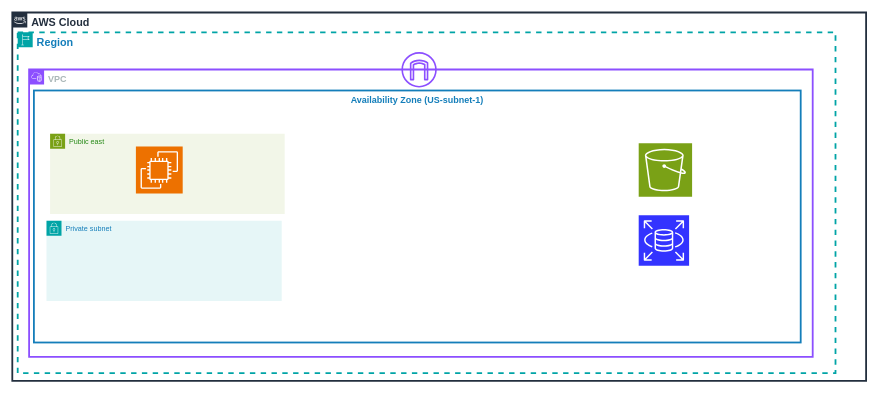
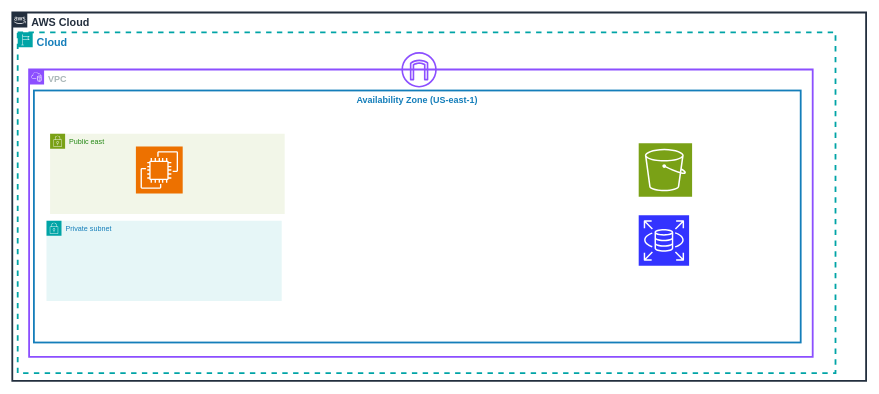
  <mxCell id="0" />
  <mxCell id="1" parent="0" />
  <mxCell id="2" value="&lt;b&gt;&lt;font style=&quot;font-size: 18px;&quot;&gt;AWS Cloud&lt;/font&gt;&lt;/b&gt;" style="points=[[0,0],[0.25,0],[0.5,0],[0.75,0],[1,0],[1,0.25],[1,0.5],[1,0.75],[1,1],[0.75,1],[0.5,1],[0.25,1],[0,1],[0,0.75],[0,0.5],[0,0.25]];outlineConnect=0;gradientColor=none;html=1;whiteSpace=wrap;fontSize=12;fontStyle=0;container=1;pointerEvents=0;collapsible=0;recursiveResize=0;shape=mxgraph.aws4.group;grIcon=mxgraph.aws4.group_aws_cloud_alt;strokeColor=#232F3E;fillColor=none;verticalAlign=top;align=left;spacingLeft=30;fontColor=#232F3E;strokeWidth=3;" parent="1" vertex="1"><mxGeometry x="20" y="20" width="1423" height="614" as="geometry" /></mxCell>
- <mxCell id="3" value="&lt;b&gt;&lt;font style=&quot;font-size: 18px;&quot;&gt;Region&lt;/font&gt;&lt;/b&gt;" style="points=[[0,0],[0.25,0],[0.5,0],[0.75,0],[1,0],[1,0.25],[1,0.5],[1,0.75],[1,1],[0.75,1],[0.5,1],[0.25,1],[0,1],[0,0.75],[0,0.5],[0,0.25]];outlineConnect=0;gradientColor=none;html=1;whiteSpace=wrap;fontSize=12;fontStyle=0;container=1;pointerEvents=0;collapsible=0;recursiveResize=0;shape=mxgraph.aws4.group;grIcon=mxgraph.aws4.group_region;strokeColor=#00A4A6;fillColor=none;verticalAlign=top;align=left;spacingLeft=30;fontColor=#147EBA;dashed=1;strokeWidth=3;" parent="2" vertex="1"><mxGeometry x="9" y="33" width="1363" height="568" as="geometry" /></mxCell>
+ <mxCell id="3" value="&lt;b&gt;&lt;font style=&quot;font-size: 18px;&quot;&gt;Cloud&lt;/font&gt;&lt;/b&gt;" style="points=[[0,0],[0.25,0],[0.5,0],[0.75,0],[1,0],[1,0.25],[1,0.5],[1,0.75],[1,1],[0.75,1],[0.5,1],[0.25,1],[0,1],[0,0.75],[0,0.5],[0,0.25]];outlineConnect=0;gradientColor=none;html=1;whiteSpace=wrap;fontSize=12;fontStyle=0;container=1;pointerEvents=0;collapsible=0;recursiveResize=0;shape=mxgraph.aws4.group;grIcon=mxgraph.aws4.group_region;strokeColor=#00A4A6;fillColor=none;verticalAlign=top;align=left;spacingLeft=30;fontColor=#147EBA;dashed=1;strokeWidth=3;" parent="2" vertex="1"><mxGeometry x="9" y="33" width="1363" height="568" as="geometry" /></mxCell>
  <mxCell id="4" value="&lt;font style=&quot;font-size: 15px;&quot;&gt;&lt;b&gt;VPC&lt;/b&gt;&lt;/font&gt;" style="points=[[0,0],[0.25,0],[0.5,0],[0.75,0],[1,0],[1,0.25],[1,0.5],[1,0.75],[1,1],[0.75,1],[0.5,1],[0.25,1],[0,1],[0,0.75],[0,0.5],[0,0.25]];outlineConnect=0;gradientColor=none;html=1;whiteSpace=wrap;fontSize=12;fontStyle=0;container=1;pointerEvents=0;collapsible=0;recursiveResize=0;shape=mxgraph.aws4.group;grIcon=mxgraph.aws4.group_vpc2;strokeColor=#8C4FFF;fillColor=none;verticalAlign=top;align=left;spacingLeft=30;fontColor=#AAB7B8;dashed=0;strokeWidth=3;" parent="3" vertex="1"><mxGeometry x="19" y="62" width="1306" height="479" as="geometry" /></mxCell>
  <mxCell id="5" style="edgeStyle=orthogonalEdgeStyle;rounded=0;orthogonalLoop=1;jettySize=auto;html=1;exitX=0.5;exitY=1;exitDx=0;exitDy=0;" parent="4" edge="1"><mxGeometry relative="1" as="geometry"><mxPoint x="653" y="469" as="sourcePoint" /><mxPoint x="653" y="469" as="targetPoint" /></mxGeometry></mxCell>
  <mxCell id="6" value="" style="sketch=0;points=[[0,0,0],[0.25,0,0],[0.5,0,0],[0.75,0,0],[1,0,0],[0,1,0],[0.25,1,0],[0.5,1,0],[0.75,1,0],[1,1,0],[0,0.25,0],[0,0.5,0],[0,0.75,0],[1,0.25,0],[1,0.5,0],[1,0.75,0]];outlineConnect=0;fontColor=#232F3E;fillColor=#7AA116;strokeColor=#ffffff;dashed=0;verticalLabelPosition=bottom;verticalAlign=top;align=center;html=1;fontSize=12;fontStyle=0;aspect=fixed;shape=mxgraph.aws4.resourceIcon;resIcon=mxgraph.aws4.s3;" parent="4" vertex="1"><mxGeometry x="1016" y="123" width="89" height="89" as="geometry" /></mxCell>
  <mxCell id="7" value="Private subnet" style="points=[[0,0],[0.25,0],[0.5,0],[0.75,0],[1,0],[1,0.25],[1,0.5],[1,0.75],[1,1],[0.75,1],[0.5,1],[0.25,1],[0,1],[0,0.75],[0,0.5],[0,0.25]];outlineConnect=0;gradientColor=none;html=1;whiteSpace=wrap;fontSize=12;fontStyle=0;container=1;pointerEvents=0;collapsible=0;recursiveResize=0;shape=mxgraph.aws4.group;grIcon=mxgraph.aws4.group_security_group;grStroke=0;strokeColor=#00A4A6;fillColor=#E6F6F7;verticalAlign=top;align=left;spacingLeft=30;fontColor=#147EBA;dashed=0;" parent="4" vertex="1"><mxGeometry x="29" y="252" width="392" height="134" as="geometry" /></mxCell>
- <mxCell id="8" value="&lt;font style=&quot;font-size: 15px;&quot;&gt;&lt;b&gt;Availability Zone (US-subnet-1)&lt;/b&gt;&lt;/font&gt;" style="fillColor=none;strokeColor=#147EBA;verticalAlign=top;fontStyle=0;fontColor=#147EBA;whiteSpace=wrap;html=1;strokeWidth=3;" parent="4" vertex="1"><mxGeometry x="8" y="35" width="1278" height="420" as="geometry" /></mxCell>
+ <mxCell id="8" value="&lt;font style=&quot;font-size: 15px;&quot;&gt;&lt;b&gt;Availability Zone (US-east-1)&lt;/b&gt;&lt;/font&gt;" style="fillColor=none;strokeColor=#147EBA;verticalAlign=top;fontStyle=0;fontColor=#147EBA;whiteSpace=wrap;html=1;strokeWidth=3;" parent="4" vertex="1"><mxGeometry x="8" y="35" width="1278" height="420" as="geometry" /></mxCell>
  <mxCell id="9" value="" style="sketch=0;outlineConnect=0;fontColor=#232F3E;gradientColor=none;fillColor=#8C4FFF;strokeColor=none;dashed=0;verticalLabelPosition=bottom;verticalAlign=top;align=center;html=1;fontSize=12;fontStyle=0;aspect=fixed;pointerEvents=1;shape=mxgraph.aws4.internet_gateway;" parent="3" vertex="1"><mxGeometry x="639.5" y="33" width="59" height="59" as="geometry" /></mxCell>
  <mxCell id="10" value="" style="sketch=0;points=[[0,0,0],[0.25,0,0],[0.5,0,0],[0.75,0,0],[1,0,0],[0,1,0],[0.25,1,0],[0.5,1,0],[0.75,1,0],[1,1,0],[0,0.25,0],[0,0.5,0],[0,0.75,0],[1,0.25,0],[1,0.5,0],[1,0.75,0]];outlineConnect=0;fontColor=#232F3E;fillColor=#3333FF;strokeColor=#ffffff;dashed=0;verticalLabelPosition=bottom;verticalAlign=top;align=center;html=1;fontSize=12;fontStyle=0;aspect=fixed;shape=mxgraph.aws4.resourceIcon;resIcon=mxgraph.aws4.rds;" parent="3" vertex="1"><mxGeometry x="1035" y="305" width="84" height="84" as="geometry" /></mxCell>
  <mxCell id="11" value="Public east" style="points=[[0,0],[0.25,0],[0.5,0],[0.75,0],[1,0],[1,0.25],[1,0.5],[1,0.75],[1,1],[0.75,1],[0.5,1],[0.25,1],[0,1],[0,0.75],[0,0.5],[0,0.25]];outlineConnect=0;gradientColor=none;html=1;whiteSpace=wrap;fontSize=12;fontStyle=0;container=1;pointerEvents=0;collapsible=0;recursiveResize=0;shape=mxgraph.aws4.group;grIcon=mxgraph.aws4.group_security_group;grStroke=0;strokeColor=#7AA116;fillColor=#F2F6E8;verticalAlign=top;align=left;spacingLeft=30;fontColor=#248814;dashed=0;" parent="3" vertex="1"><mxGeometry x="54" y="169" width="391" height="134" as="geometry" /></mxCell>
  <mxCell id="12" value="" style="sketch=0;points=[[0,0,0],[0.25,0,0],[0.5,0,0],[0.75,0,0],[1,0,0],[0,1,0],[0.25,1,0],[0.5,1,0],[0.75,1,0],[1,1,0],[0,0.25,0],[0,0.5,0],[0,0.75,0],[1,0.25,0],[1,0.5,0],[1,0.75,0]];outlineConnect=0;fontColor=#232F3E;fillColor=#ED7100;strokeColor=#ffffff;dashed=0;verticalLabelPosition=bottom;verticalAlign=top;align=center;html=1;fontSize=12;fontStyle=0;aspect=fixed;shape=mxgraph.aws4.resourceIcon;resIcon=mxgraph.aws4.ec2;" parent="11" vertex="1"><mxGeometry x="143" y="21.5" width="78" height="78" as="geometry" /></mxCell>
